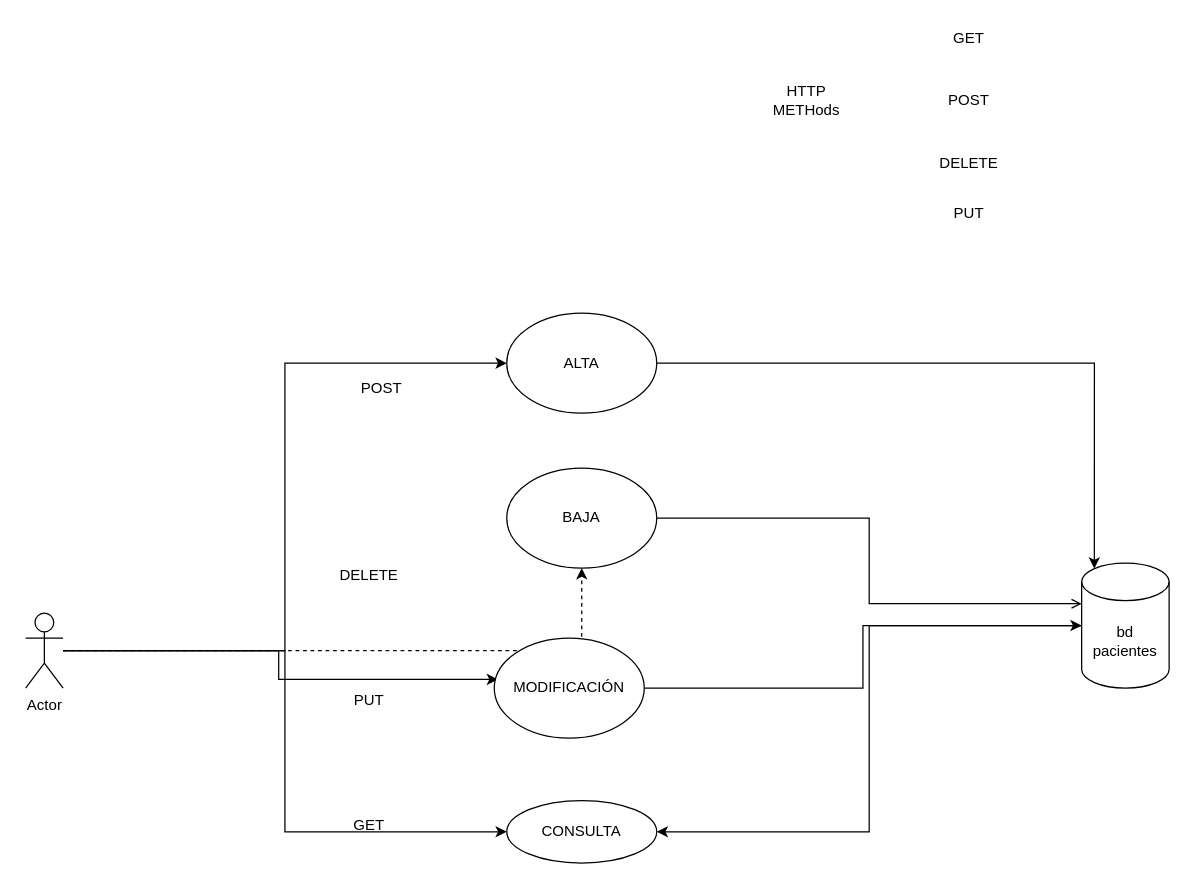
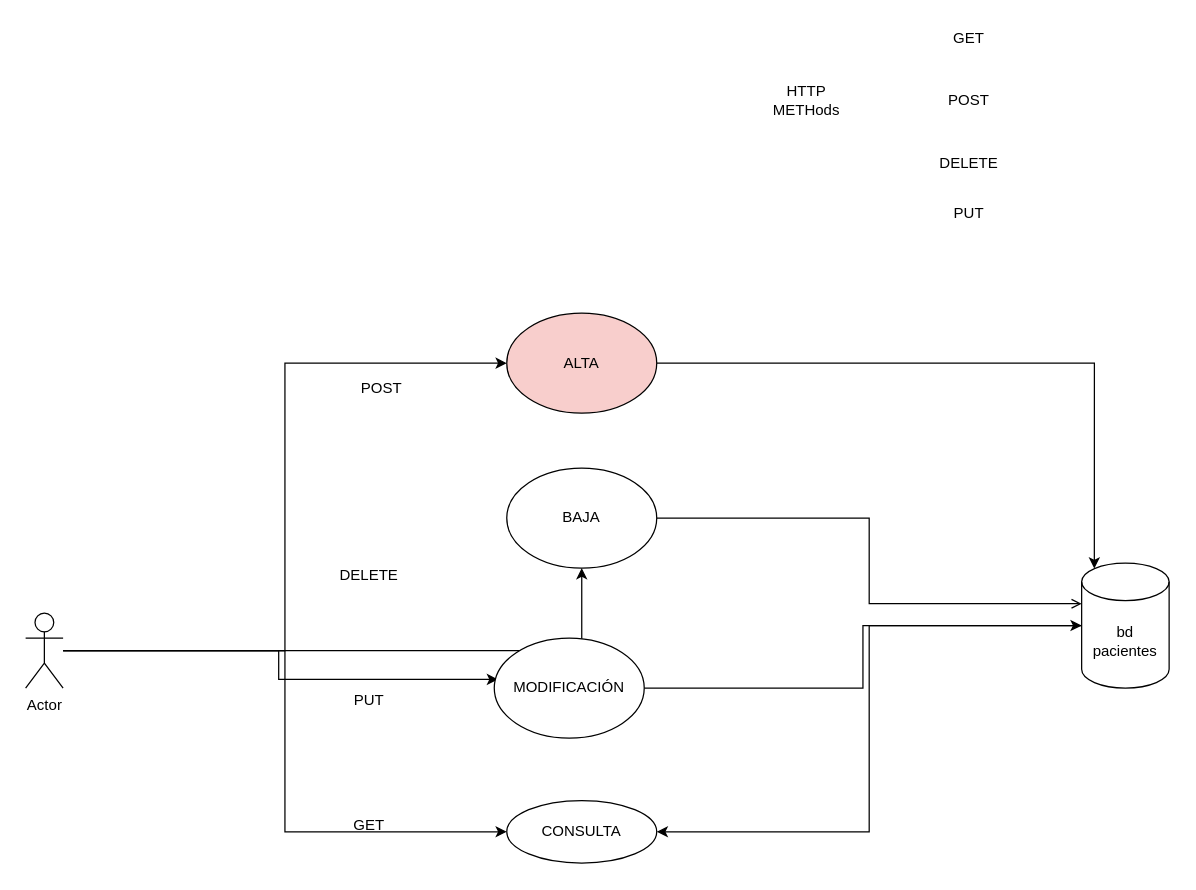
  <mxCell id="0" />
  <mxCell id="1" parent="0" />
  <mxCell id="2" style="edgeStyle=orthogonalEdgeStyle;rounded=0;orthogonalLoop=1;jettySize=auto;html=1;entryX=0;entryY=0.5;entryDx=0;entryDy=0;" edge="1" parent="1" source="6" target="13"><mxGeometry relative="1" as="geometry" /></mxCell>
  <mxCell id="3" style="edgeStyle=orthogonalEdgeStyle;rounded=0;orthogonalLoop=1;jettySize=auto;html=1;entryX=0.025;entryY=0.413;entryDx=0;entryDy=0;entryPerimeter=0;" edge="1" parent="1" source="6" target="12"><mxGeometry relative="1" as="geometry" /></mxCell>
- <mxCell id="4" style="edgeStyle=orthogonalEdgeStyle;rounded=0;orthogonalLoop=1;jettySize=auto;html=1;dashed=1;" edge="1" parent="1" source="6" target="10"><mxGeometry relative="1" as="geometry" /></mxCell>
+ <mxCell id="4" style="edgeStyle=orthogonalEdgeStyle;rounded=0;orthogonalLoop=1;jettySize=auto;html=1;" edge="1" parent="1" source="6" target="10"><mxGeometry relative="1" as="geometry" /></mxCell>
  <mxCell id="5" style="edgeStyle=orthogonalEdgeStyle;rounded=0;orthogonalLoop=1;jettySize=auto;html=1;entryX=0;entryY=0.5;entryDx=0;entryDy=0;" edge="1" parent="1" source="6" target="8"><mxGeometry relative="1" as="geometry" /></mxCell>
  <mxCell id="6" value="Actor" style="shape=umlActor;verticalLabelPosition=bottom;verticalAlign=top;html=1;outlineConnect=0;" vertex="1" parent="1"><mxGeometry x="20" y="490" width="30" height="60" as="geometry" /></mxCell>
  <mxCell id="7" style="edgeStyle=orthogonalEdgeStyle;rounded=0;orthogonalLoop=1;jettySize=auto;html=1;entryX=0.145;entryY=0;entryDx=0;entryDy=4.35;entryPerimeter=0;" edge="1" parent="1" source="8" target="15"><mxGeometry relative="1" as="geometry" /></mxCell>
- <mxCell id="8" value="ALTA" style="ellipse;whiteSpace=wrap;html=1;" vertex="1" parent="1"><mxGeometry x="405" y="250" width="120" height="80" as="geometry" /></mxCell>
+ <mxCell id="8" value="ALTA" style="ellipse;whiteSpace=wrap;html=1;fillColor=#f8cecc;" vertex="1" parent="1"><mxGeometry x="405" y="250" width="120" height="80" as="geometry" /></mxCell>
  <mxCell id="9" style="edgeStyle=orthogonalEdgeStyle;rounded=0;orthogonalLoop=1;jettySize=auto;html=1;entryX=0;entryY=0;entryDx=0;entryDy=32.5;entryPerimeter=0;endArrow=open;" edge="1" parent="1" source="10" target="15"><mxGeometry relative="1" as="geometry" /></mxCell>
  <mxCell id="10" value="BAJA" style="ellipse;whiteSpace=wrap;html=1;" vertex="1" parent="1"><mxGeometry x="405" y="374" width="120" height="80" as="geometry" /></mxCell>
  <mxCell id="11" style="edgeStyle=orthogonalEdgeStyle;rounded=0;orthogonalLoop=1;jettySize=auto;html=1;" edge="1" parent="1" source="12" target="15"><mxGeometry relative="1" as="geometry" /></mxCell>
  <mxCell id="12" value="MODIFICACIÓN" style="ellipse;whiteSpace=wrap;html=1;" vertex="1" parent="1"><mxGeometry x="395" y="510" width="120" height="80" as="geometry" /></mxCell>
  <mxCell id="13" value="CONSULTA" style="ellipse;whiteSpace=wrap;html=1;" vertex="1" parent="1"><mxGeometry x="405" y="640" width="120" height="50" as="geometry" /></mxCell>
  <mxCell id="14" style="edgeStyle=orthogonalEdgeStyle;rounded=0;orthogonalLoop=1;jettySize=auto;html=1;entryX=1;entryY=0.5;entryDx=0;entryDy=0;" edge="1" parent="1" source="15" target="13"><mxGeometry relative="1" as="geometry" /></mxCell>
  <mxCell id="15" value="bd&lt;br&gt;pacientes" style="shape=cylinder3;whiteSpace=wrap;html=1;boundedLbl=1;backgroundOutline=1;size=15;" vertex="1" parent="1"><mxGeometry x="865" y="450" width="70" height="100" as="geometry" /></mxCell>
  <mxCell id="16" value="HTTP&lt;br&gt;METHods" style="text;html=1;strokeColor=none;fillColor=none;align=center;verticalAlign=middle;whiteSpace=wrap;rounded=0;" vertex="1" parent="1"><mxGeometry x="625" y="70" width="40" height="20" as="geometry" /></mxCell>
  <mxCell id="17" value="GET" style="text;html=1;strokeColor=none;fillColor=none;align=center;verticalAlign=middle;whiteSpace=wrap;rounded=0;" vertex="1" parent="1"><mxGeometry x="755" y="20" width="40" height="20" as="geometry" /></mxCell>
  <mxCell id="18" value="POST" style="text;html=1;strokeColor=none;fillColor=none;align=center;verticalAlign=middle;whiteSpace=wrap;rounded=0;" vertex="1" parent="1"><mxGeometry x="755" y="70" width="40" height="20" as="geometry" /></mxCell>
  <mxCell id="19" value="GET" style="text;html=1;strokeColor=none;fillColor=none;align=center;verticalAlign=middle;whiteSpace=wrap;rounded=0;" vertex="1" parent="1"><mxGeometry x="275" y="650" width="40" height="20" as="geometry" /></mxCell>
  <mxCell id="20" value="POST" style="text;html=1;strokeColor=none;fillColor=none;align=center;verticalAlign=middle;whiteSpace=wrap;rounded=0;" vertex="1" parent="1"><mxGeometry x="285" y="300" width="40" height="20" as="geometry" /></mxCell>
  <mxCell id="21" value="DELETE" style="text;html=1;strokeColor=none;fillColor=none;align=center;verticalAlign=middle;whiteSpace=wrap;rounded=0;" vertex="1" parent="1"><mxGeometry x="755" y="120" width="40" height="20" as="geometry" /></mxCell>
  <mxCell id="22" value="DELETE" style="text;html=1;strokeColor=none;fillColor=none;align=center;verticalAlign=middle;whiteSpace=wrap;rounded=0;" vertex="1" parent="1"><mxGeometry x="275" y="450" width="40" height="20" as="geometry" /></mxCell>
  <mxCell id="23" value="PUT" style="text;html=1;strokeColor=none;fillColor=none;align=center;verticalAlign=middle;whiteSpace=wrap;rounded=0;" vertex="1" parent="1"><mxGeometry x="755" y="160" width="40" height="20" as="geometry" /></mxCell>
  <mxCell id="24" value="PUT" style="text;html=1;strokeColor=none;fillColor=none;align=center;verticalAlign=middle;whiteSpace=wrap;rounded=0;" vertex="1" parent="1"><mxGeometry x="275" y="550" width="40" height="20" as="geometry" /></mxCell>
